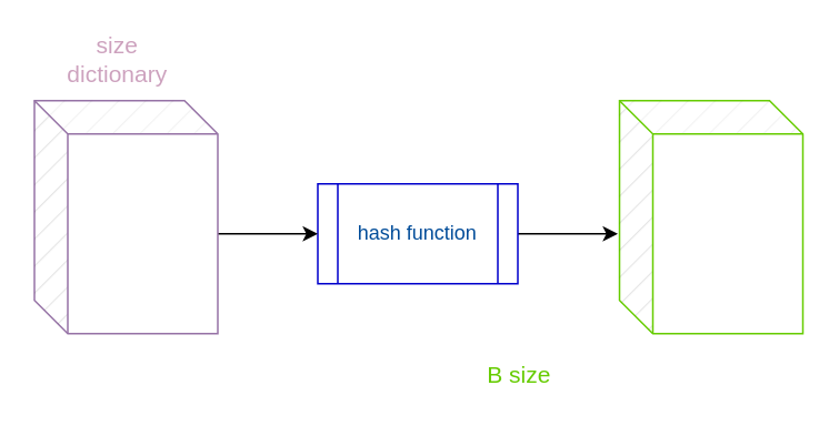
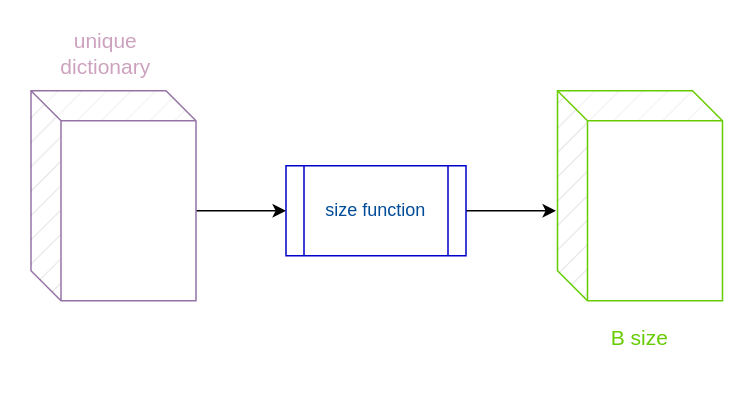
  <mxCell id="0" />
  <mxCell id="1" parent="0" />
  <mxCell id="2" style="edgeStyle=orthogonalEdgeStyle;rounded=0;orthogonalLoop=1;jettySize=auto;html=1;exitX=1;exitY=0.5;exitDx=0;exitDy=0;" edge="1" parent="1" source="3"><mxGeometry relative="1" as="geometry"><mxPoint x="370" y="140" as="targetPoint" /></mxGeometry></mxCell>
- <mxCell id="3" value="&lt;font color=&quot;#004c99&quot;&gt;hash function&lt;/font&gt;" style="shape=process;whiteSpace=wrap;html=1;backgroundOutline=1;strokeColor=#0000CC;" vertex="1" parent="1"><mxGeometry x="190" y="110" width="120" height="60" as="geometry" /></mxCell>
+ <mxCell id="3" value="&lt;font color=&quot;#004c99&quot;&gt;size function&lt;/font&gt;" style="shape=process;whiteSpace=wrap;html=1;backgroundOutline=1;strokeColor=#0000CC;" vertex="1" parent="1"><mxGeometry x="190" y="110" width="120" height="60" as="geometry" /></mxCell>
  <mxCell id="4" style="edgeStyle=orthogonalEdgeStyle;rounded=0;orthogonalLoop=1;jettySize=auto;html=1;exitX=0;exitY=0;exitDx=110;exitDy=80;exitPerimeter=0;entryX=0;entryY=0.5;entryDx=0;entryDy=0;" edge="1" parent="1" source="5" target="3"><mxGeometry relative="1" as="geometry" /></mxCell>
  <mxCell id="5" value="" style="shape=cube;whiteSpace=wrap;html=1;boundedLbl=1;backgroundOutline=1;darkOpacity=0.05;darkOpacity2=0.1;fillColor=default;strokeColor=#9673a6;gradientColor=none;fillStyle=hatch;" vertex="1" parent="1"><mxGeometry x="20" y="60" width="110" height="140" as="geometry" /></mxCell>
- <mxCell id="6" value="&lt;font color=&quot;#cda2be&quot; style=&quot;font-size: 14px;&quot;&gt;size dictionary&lt;/font&gt;" style="text;html=1;strokeColor=none;fillColor=none;align=center;verticalAlign=middle;whiteSpace=wrap;rounded=0;" vertex="1" parent="1"><mxGeometry x="40" y="20" width="60" height="30" as="geometry" /></mxCell>
+ <mxCell id="6" value="&lt;font color=&quot;#cda2be&quot; style=&quot;font-size: 14px;&quot;&gt;unique dictionary&lt;/font&gt;" style="text;html=1;strokeColor=none;fillColor=none;align=center;verticalAlign=middle;whiteSpace=wrap;rounded=0;" vertex="1" parent="1"><mxGeometry x="40" y="20" width="60" height="30" as="geometry" /></mxCell>
  <mxCell id="7" value="" style="shape=cube;whiteSpace=wrap;html=1;boundedLbl=1;backgroundOutline=1;darkOpacity=0.05;darkOpacity2=0.1;fillColor=default;strokeColor=#66CC00;gradientColor=none;fillStyle=hatch;" vertex="1" parent="1"><mxGeometry x="371" y="60" width="110" height="140" as="geometry" /></mxCell>
- <mxCell id="8" value="&lt;font style=&quot;font-size: 14px;&quot;&gt;&lt;font color=&quot;#66cc00&quot;&gt;B size&lt;/font&gt;&lt;br&gt;&lt;/font&gt;" style="text;html=1;strokeColor=none;fillColor=none;align=center;verticalAlign=middle;whiteSpace=wrap;rounded=0;" vertex="1" parent="1"><mxGeometry x="281" y="210" width="60" height="30" as="geometry" /></mxCell>
+ <mxCell id="8" value="&lt;font style=&quot;font-size: 14px;&quot;&gt;&lt;font color=&quot;#66cc00&quot;&gt;B size&lt;/font&gt;&lt;br&gt;&lt;/font&gt;" style="text;html=1;strokeColor=none;fillColor=none;align=center;verticalAlign=middle;whiteSpace=wrap;rounded=0;" vertex="1" parent="1"><mxGeometry x="396" y="210" width="60" height="30" as="geometry" /></mxCell>
